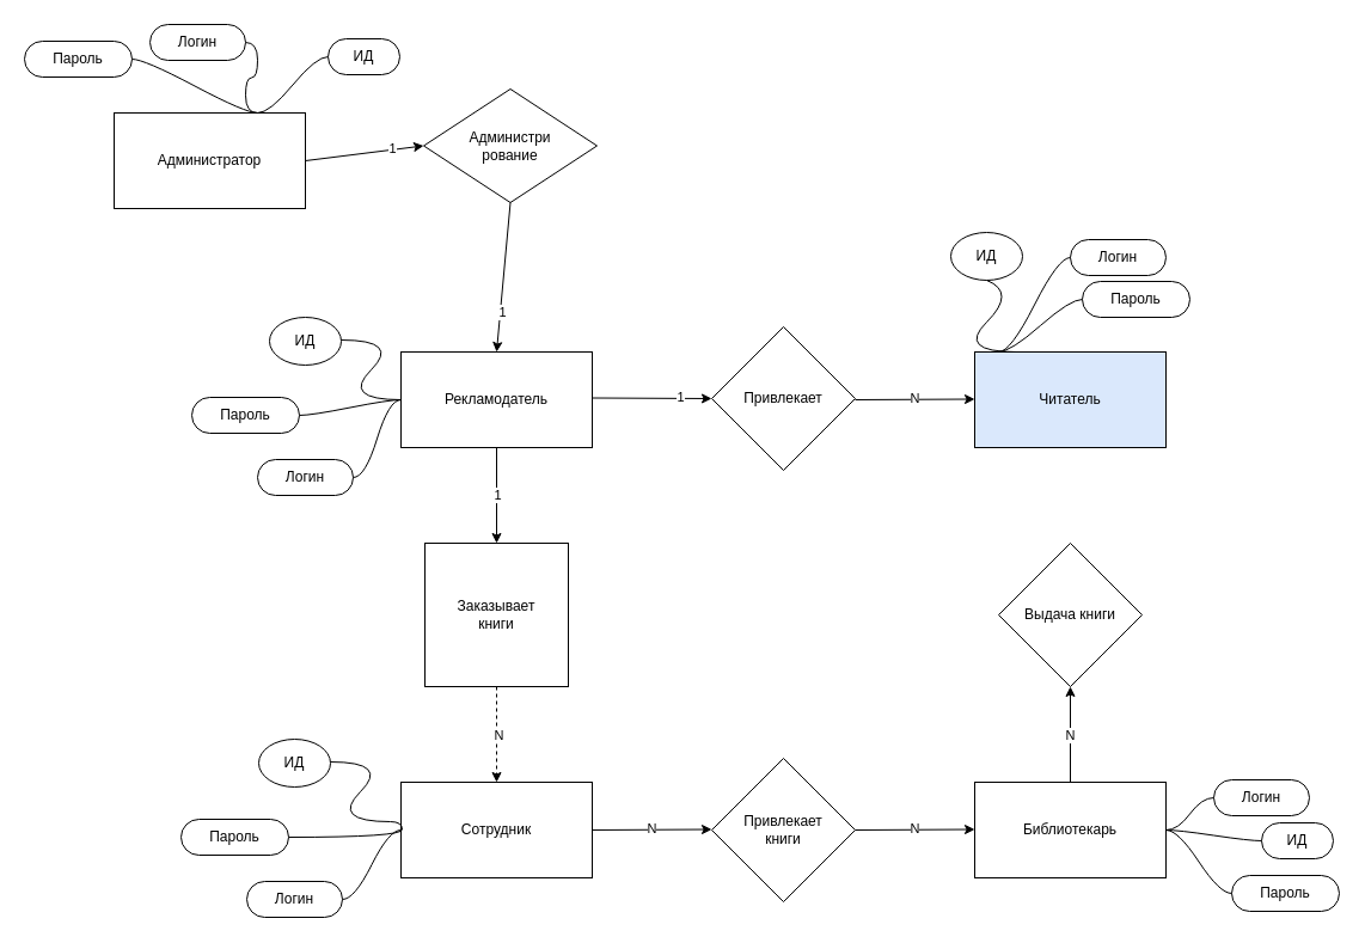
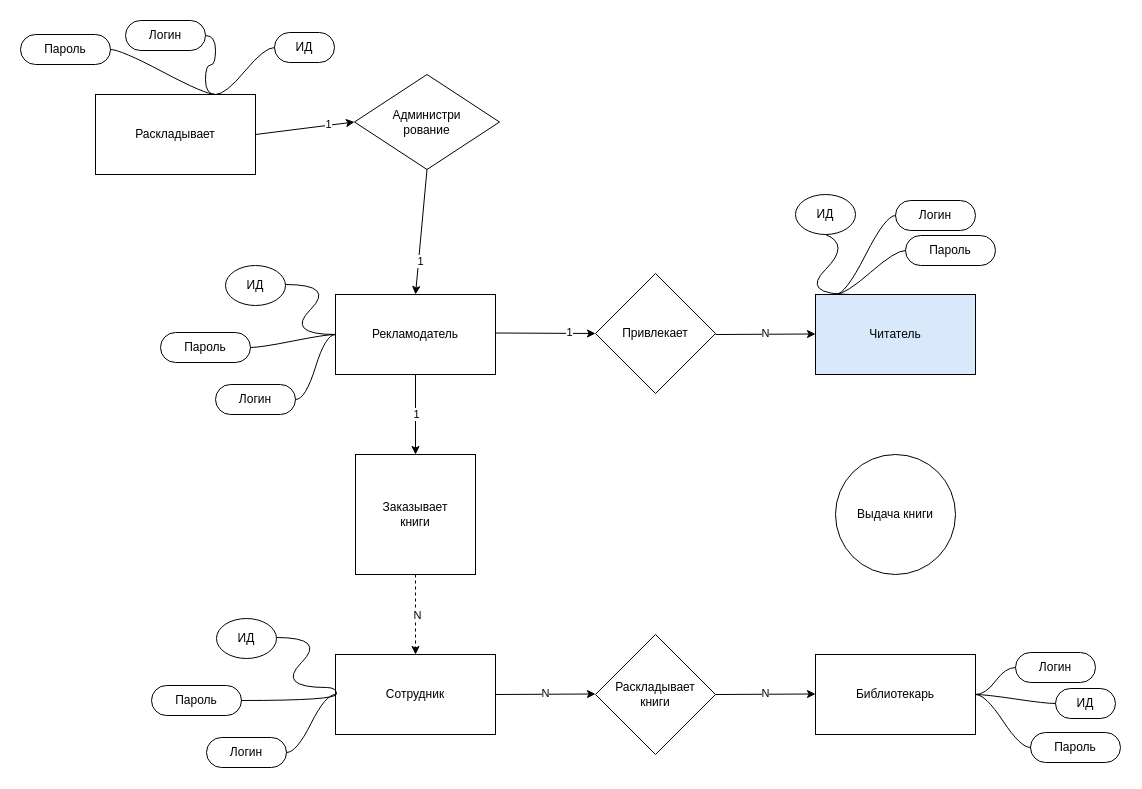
  <mxCell id="0" />
  <mxCell id="1" parent="0" />
- <mxCell id="2" value="Администратор" style="rounded=0;whiteSpace=wrap;html=1;" vertex="1" parent="1"><mxGeometry x="95" y="94" width="160" height="80" as="geometry" /></mxCell>
+ <mxCell id="2" value="Раскладывает" style="rounded=0;whiteSpace=wrap;html=1;" vertex="1" parent="1"><mxGeometry x="95" y="94" width="160" height="80" as="geometry" /></mxCell>
  <mxCell id="3" value="Рек&lt;span style=&quot;color: rgba(0, 0, 0, 0); font-family: monospace; font-size: 0px; text-align: start; text-wrap-mode: nowrap;&quot;&gt;%3CmxGraphModel%3E%3Croot%3E%3CmxCell%20id%3D%220%22%2F%3E%3CmxCell%20id%3D%221%22%20parent%3D%220%22%2F%3E%3CmxCell%20id%3D%222%22%20value%3D%22%D0%90%D0%B4%D0%BC%D0%B8%D0%BD%D0%B8%D1%81%D1%82%D1%80%D0%B0%D1%82%D0%BE%D1%80%22%20style%3D%22rounded%3D0%3BwhiteSpace%3Dwrap%3Bhtml%3D1%3B%22%20vertex%3D%221%22%20parent%3D%221%22%3E%3CmxGeometry%20x%3D%2280%22%20y%3D%22120%22%20width%3D%22160%22%20height%3D%2280%22%20as%3D%22geometry%22%2F%3E%3C%2FmxCell%3E%3C%2Froot%3E%3C%2FmxGraphModel%3E&lt;/span&gt;ламо&lt;span style=&quot;background-color: transparent; color: light-dark(rgb(0, 0, 0), rgb(255, 255, 255));&quot;&gt;датель&lt;/span&gt;" style="rounded=0;whiteSpace=wrap;html=1;" vertex="1" parent="1"><mxGeometry x="335" y="294" width="160" height="80" as="geometry" /></mxCell>
  <mxCell id="4" value="Читатель" style="rounded=0;whiteSpace=wrap;html=1;fillColor=#dae8fc;" vertex="1" parent="1"><mxGeometry x="815" y="294" width="160" height="80" as="geometry" /></mxCell>
  <mxCell id="5" value="Сотрудник" style="rounded=0;whiteSpace=wrap;html=1;" vertex="1" parent="1"><mxGeometry x="335" y="654" width="160" height="80" as="geometry" /></mxCell>
  <mxCell id="6" value="Библиотекарь" style="rounded=0;whiteSpace=wrap;html=1;" vertex="1" parent="1"><mxGeometry x="815" y="654" width="160" height="80" as="geometry" /></mxCell>
  <mxCell id="7" value="Администри&lt;div&gt;рование&lt;/div&gt;" style="rhombus;whiteSpace=wrap;html=1;" vertex="1" parent="1"><mxGeometry x="354" y="74" width="145" height="95" as="geometry" /></mxCell>
  <mxCell id="8" value="Привлекает" style="rhombus;whiteSpace=wrap;html=1;" vertex="1" parent="1"><mxGeometry x="595" y="273" width="120" height="120" as="geometry" /></mxCell>
  <mxCell id="9" value="Заказывает&lt;div&gt;книги&lt;/div&gt;" style="whiteSpace=wrap;html=1;rounded=0;" vertex="1" parent="1"><mxGeometry x="355" y="454" width="120" height="120" as="geometry" /></mxCell>
- <mxCell id="10" value="Привлекает&lt;div&gt;книги&lt;/div&gt;" style="rhombus;whiteSpace=wrap;html=1;" vertex="1" parent="1"><mxGeometry x="595" y="634" width="120" height="120" as="geometry" /></mxCell>
- <mxCell id="11" value="Выдача книги" style="rhombus;whiteSpace=wrap;html=1;" vertex="1" parent="1"><mxGeometry x="835" y="454" width="120" height="120" as="geometry" /></mxCell>
+ <mxCell id="10" value="Раскладывает&lt;div&gt;книги&lt;/div&gt;" style="rhombus;whiteSpace=wrap;html=1;" vertex="1" parent="1"><mxGeometry x="595" y="634" width="120" height="120" as="geometry" /></mxCell>
+ <mxCell id="11" value="Выдача книги" style="ellipse;whiteSpace=wrap;html=1;" vertex="1" parent="1"><mxGeometry x="835" y="454" width="120" height="120" as="geometry" /></mxCell>
  <mxCell id="12" value="" style="endArrow=classic;html=1;rounded=0;entryX=0;entryY=0.5;entryDx=0;entryDy=0;" edge="1" parent="1" target="7"><mxGeometry width="50" height="50" relative="1" as="geometry"><mxPoint x="255" y="134" as="sourcePoint" /><mxPoint x="305" y="84" as="targetPoint" /></mxGeometry></mxCell>
  <mxCell id="13" value="1" style="edgeLabel;html=1;align=center;verticalAlign=middle;resizable=0;points=[];" vertex="1" connectable="0" parent="12"><mxGeometry x="0.463" y="1" relative="1" as="geometry"><mxPoint as="offset" /></mxGeometry></mxCell>
  <mxCell id="14" value="" style="endArrow=classic;html=1;rounded=0;entryX=0.5;entryY=0;entryDx=0;entryDy=0;exitX=0.5;exitY=1;exitDx=0;exitDy=0;" edge="1" parent="1" source="7" target="3"><mxGeometry width="50" height="50" relative="1" as="geometry"><mxPoint x="265" y="207" as="sourcePoint" /><mxPoint x="363" y="207" as="targetPoint" /></mxGeometry></mxCell>
  <mxCell id="15" value="1" style="edgeLabel;html=1;align=center;verticalAlign=middle;resizable=0;points=[];" vertex="1" connectable="0" parent="14"><mxGeometry x="0.463" y="1" relative="1" as="geometry"><mxPoint as="offset" /></mxGeometry></mxCell>
  <mxCell id="16" value="" style="endArrow=classic;html=1;rounded=0;" edge="1" parent="1"><mxGeometry width="50" height="50" relative="1" as="geometry"><mxPoint x="495" y="332.5" as="sourcePoint" /><mxPoint x="595" y="333" as="targetPoint" /></mxGeometry></mxCell>
  <mxCell id="17" value="1" style="edgeLabel;html=1;align=center;verticalAlign=middle;resizable=0;points=[];" vertex="1" connectable="0" parent="16"><mxGeometry x="0.463" y="1" relative="1" as="geometry"><mxPoint as="offset" /></mxGeometry></mxCell>
  <mxCell id="18" value="" style="endArrow=classic;html=1;rounded=0;entryX=0;entryY=0.5;entryDx=0;entryDy=0;" edge="1" parent="1"><mxGeometry width="50" height="50" relative="1" as="geometry"><mxPoint x="715" y="334" as="sourcePoint" /><mxPoint x="815" y="333.5" as="targetPoint" /></mxGeometry></mxCell>
  <mxCell id="19" value="N" style="edgeLabel;html=1;align=center;verticalAlign=middle;resizable=0;points=[];" vertex="1" connectable="0" parent="18"><mxGeometry x="-0.007" y="1" relative="1" as="geometry"><mxPoint as="offset" /></mxGeometry></mxCell>
  <mxCell id="20" value="" style="endArrow=classic;html=1;rounded=0;exitX=0.5;exitY=1;exitDx=0;exitDy=0;" edge="1" parent="1" source="3" target="9"><mxGeometry width="50" height="50" relative="1" as="geometry"><mxPoint x="725" y="409" as="sourcePoint" /><mxPoint x="825" y="408.5" as="targetPoint" /></mxGeometry></mxCell>
  <mxCell id="21" value="1" style="edgeLabel;html=1;align=center;verticalAlign=middle;resizable=0;points=[];" vertex="1" connectable="0" parent="20"><mxGeometry x="-0.025" relative="1" as="geometry"><mxPoint as="offset" /></mxGeometry></mxCell>
  <mxCell id="22" value="" style="endArrow=classic;html=1;rounded=0;entryX=0.5;entryY=0;entryDx=0;entryDy=0;exitX=0.5;exitY=1;exitDx=0;exitDy=0;dashed=1;" edge="1" parent="1" source="9" target="5"><mxGeometry width="50" height="50" relative="1" as="geometry"><mxPoint x="429" y="584.5" as="sourcePoint" /><mxPoint x="529" y="584" as="targetPoint" /></mxGeometry></mxCell>
  <mxCell id="23" value="N" style="edgeLabel;html=1;align=center;verticalAlign=middle;resizable=0;points=[];" vertex="1" connectable="0" parent="22"><mxGeometry x="-0.007" y="1" relative="1" as="geometry"><mxPoint as="offset" /></mxGeometry></mxCell>
  <mxCell id="24" value="" style="endArrow=classic;html=1;rounded=0;entryX=0;entryY=0.5;entryDx=0;entryDy=0;" edge="1" parent="1"><mxGeometry width="50" height="50" relative="1" as="geometry"><mxPoint x="495" y="694" as="sourcePoint" /><mxPoint x="595" y="693.5" as="targetPoint" /></mxGeometry></mxCell>
  <mxCell id="25" value="N" style="edgeLabel;html=1;align=center;verticalAlign=middle;resizable=0;points=[];" vertex="1" connectable="0" parent="24"><mxGeometry x="-0.007" y="1" relative="1" as="geometry"><mxPoint as="offset" /></mxGeometry></mxCell>
  <mxCell id="26" value="" style="endArrow=classic;html=1;rounded=0;entryX=0;entryY=0.5;entryDx=0;entryDy=0;" edge="1" parent="1"><mxGeometry width="50" height="50" relative="1" as="geometry"><mxPoint x="715" y="694" as="sourcePoint" /><mxPoint x="815" y="693.5" as="targetPoint" /></mxGeometry></mxCell>
  <mxCell id="27" value="N" style="edgeLabel;html=1;align=center;verticalAlign=middle;resizable=0;points=[];" vertex="1" connectable="0" parent="26"><mxGeometry x="-0.007" y="1" relative="1" as="geometry"><mxPoint as="offset" /></mxGeometry></mxCell>
- <mxCell id="28" value="" style="endArrow=classic;html=1;rounded=0;entryX=0.5;entryY=1;entryDx=0;entryDy=0;exitX=0.5;exitY=0;exitDx=0;exitDy=0;" edge="1" parent="1" source="6" target="11"><mxGeometry width="50" height="50" relative="1" as="geometry"><mxPoint x="775" y="394" as="sourcePoint" /><mxPoint x="875" y="393.5" as="targetPoint" /></mxGeometry></mxCell>
- <mxCell id="29" value="N" style="edgeLabel;html=1;align=center;verticalAlign=middle;resizable=0;points=[];" vertex="1" connectable="0" parent="28"><mxGeometry x="-0.007" y="1" relative="1" as="geometry"><mxPoint as="offset" /></mxGeometry></mxCell>
  <mxCell id="30" value="ИД" style="ellipse;whiteSpace=wrap;html=1;" vertex="1" parent="1"><mxGeometry x="225" y="265" width="60" height="40" as="geometry" /></mxCell>
  <mxCell id="31" value="ИД" style="ellipse;whiteSpace=wrap;html=1;" vertex="1" parent="1"><mxGeometry x="795" y="194" width="60" height="40" as="geometry" /></mxCell>
  <mxCell id="32" value="ИД" style="whiteSpace=wrap;html=1;rounded=1;arcSize=50;align=center;verticalAlign=middle;strokeWidth=1;autosize=1;spacing=4;treeFolding=1;treeMoving=1;newEdgeStyle={&quot;edgeStyle&quot;:&quot;entityRelationEdgeStyle&quot;,&quot;startArrow&quot;:&quot;none&quot;,&quot;endArrow&quot;:&quot;none&quot;,&quot;segment&quot;:10,&quot;curved&quot;:1,&quot;sourcePerimeterSpacing&quot;:0,&quot;targetPerimeterSpacing&quot;:0};movable=1;resizable=1;rotatable=1;deletable=1;editable=1;locked=0;connectable=1;" vertex="1" parent="1"><mxGeometry x="274" y="32" width="60" height="30" as="geometry" /></mxCell>
  <mxCell id="33" value="" style="edgeStyle=entityRelationEdgeStyle;startArrow=none;endArrow=none;segment=10;curved=1;sourcePerimeterSpacing=0;targetPerimeterSpacing=0;rounded=0;exitX=0.75;exitY=0;exitDx=0;exitDy=0;" edge="1" target="32" parent="1" source="2"><mxGeometry relative="1" as="geometry"><mxPoint x="224" y="74" as="sourcePoint" /></mxGeometry></mxCell>
  <mxCell id="34" value="Логин" style="whiteSpace=wrap;html=1;rounded=1;arcSize=50;align=center;verticalAlign=middle;strokeWidth=1;autosize=1;spacing=4;treeFolding=1;treeMoving=1;newEdgeStyle={&quot;edgeStyle&quot;:&quot;entityRelationEdgeStyle&quot;,&quot;startArrow&quot;:&quot;none&quot;,&quot;endArrow&quot;:&quot;none&quot;,&quot;segment&quot;:10,&quot;curved&quot;:1,&quot;sourcePerimeterSpacing&quot;:0,&quot;targetPerimeterSpacing&quot;:0};" vertex="1" parent="1"><mxGeometry x="125" y="20" width="80" height="30" as="geometry" /></mxCell>
  <mxCell id="35" value="" style="edgeStyle=entityRelationEdgeStyle;startArrow=none;endArrow=none;segment=10;curved=1;sourcePerimeterSpacing=0;targetPerimeterSpacing=0;rounded=0;exitX=0.75;exitY=0;exitDx=0;exitDy=0;" edge="1" target="34" parent="1" source="2"><mxGeometry relative="1" as="geometry"><mxPoint x="85" y="62" as="sourcePoint" /></mxGeometry></mxCell>
  <mxCell id="36" value="Пароль" style="whiteSpace=wrap;html=1;rounded=1;arcSize=50;align=center;verticalAlign=middle;strokeWidth=1;autosize=1;spacing=4;treeFolding=1;treeMoving=1;newEdgeStyle={&quot;edgeStyle&quot;:&quot;entityRelationEdgeStyle&quot;,&quot;startArrow&quot;:&quot;none&quot;,&quot;endArrow&quot;:&quot;none&quot;,&quot;segment&quot;:10,&quot;curved&quot;:1,&quot;sourcePerimeterSpacing&quot;:0,&quot;targetPerimeterSpacing&quot;:0};" vertex="1" parent="1"><mxGeometry x="20" y="34" width="90" height="30" as="geometry" /></mxCell>
  <mxCell id="37" value="" style="edgeStyle=entityRelationEdgeStyle;startArrow=none;endArrow=none;segment=10;curved=1;sourcePerimeterSpacing=0;targetPerimeterSpacing=0;rounded=0;exitX=0.75;exitY=0;exitDx=0;exitDy=0;" edge="1" target="36" parent="1" source="2"><mxGeometry relative="1" as="geometry"><mxPoint x="-15" y="76" as="sourcePoint" /><Array as="points"><mxPoint x="155" y="84" /><mxPoint x="145" y="74" /></Array></mxGeometry></mxCell>
  <mxCell id="38" value="" style="curved=1;endArrow=none;html=1;rounded=0;startFill=0;" edge="1" parent="1"><mxGeometry width="50" height="50" relative="1" as="geometry"><mxPoint x="335" y="334" as="sourcePoint" /><mxPoint x="285" y="284" as="targetPoint" /><Array as="points"><mxPoint x="285" y="334" /><mxPoint x="335" y="284" /></Array></mxGeometry></mxCell>
  <mxCell id="39" value="" style="curved=1;endArrow=none;html=1;rounded=0;startFill=0;entryX=0.5;entryY=1;entryDx=0;entryDy=0;" edge="1" parent="1" target="31"><mxGeometry width="50" height="50" relative="1" as="geometry"><mxPoint x="850" y="294" as="sourcePoint" /><mxPoint x="800" y="244" as="targetPoint" /><Array as="points"><mxPoint x="800" y="294" /><mxPoint x="850" y="244" /></Array></mxGeometry></mxCell>
  <mxCell id="40" value="Логин" style="whiteSpace=wrap;html=1;rounded=1;arcSize=50;align=center;verticalAlign=middle;strokeWidth=1;autosize=1;spacing=4;treeFolding=1;treeMoving=1;newEdgeStyle={&quot;edgeStyle&quot;:&quot;entityRelationEdgeStyle&quot;,&quot;startArrow&quot;:&quot;none&quot;,&quot;endArrow&quot;:&quot;none&quot;,&quot;segment&quot;:10,&quot;curved&quot;:1,&quot;sourcePerimeterSpacing&quot;:0,&quot;targetPerimeterSpacing&quot;:0};" vertex="1" parent="1"><mxGeometry x="215" y="384" width="80" height="30" as="geometry" /></mxCell>
  <mxCell id="41" value="" style="edgeStyle=entityRelationEdgeStyle;startArrow=none;endArrow=none;segment=10;curved=1;sourcePerimeterSpacing=0;targetPerimeterSpacing=0;rounded=0;exitX=0;exitY=0.5;exitDx=0;exitDy=0;" edge="1" target="40" parent="1" source="3"><mxGeometry relative="1" as="geometry"><mxPoint x="344" y="294" as="sourcePoint" /><Array as="points"><mxPoint x="285" y="344" /></Array></mxGeometry></mxCell>
  <mxCell id="42" value="Пароль" style="whiteSpace=wrap;html=1;rounded=1;arcSize=50;align=center;verticalAlign=middle;strokeWidth=1;autosize=1;spacing=4;treeFolding=1;treeMoving=1;newEdgeStyle={&quot;edgeStyle&quot;:&quot;entityRelationEdgeStyle&quot;,&quot;startArrow&quot;:&quot;none&quot;,&quot;endArrow&quot;:&quot;none&quot;,&quot;segment&quot;:10,&quot;curved&quot;:1,&quot;sourcePerimeterSpacing&quot;:0,&quot;targetPerimeterSpacing&quot;:0};" vertex="1" parent="1"><mxGeometry x="160" y="332" width="90" height="30" as="geometry" /></mxCell>
  <mxCell id="43" value="" style="edgeStyle=entityRelationEdgeStyle;startArrow=none;endArrow=none;segment=10;curved=1;sourcePerimeterSpacing=0;targetPerimeterSpacing=0;rounded=0;exitX=0;exitY=0.5;exitDx=0;exitDy=0;" edge="1" target="42" parent="1" source="3"><mxGeometry relative="1" as="geometry"><mxPoint x="125" y="374" as="sourcePoint" /></mxGeometry></mxCell>
  <mxCell id="44" value="Логин" style="whiteSpace=wrap;html=1;rounded=1;arcSize=50;align=center;verticalAlign=middle;strokeWidth=1;autosize=1;spacing=4;treeFolding=1;treeMoving=1;newEdgeStyle={&quot;edgeStyle&quot;:&quot;entityRelationEdgeStyle&quot;,&quot;startArrow&quot;:&quot;none&quot;,&quot;endArrow&quot;:&quot;none&quot;,&quot;segment&quot;:10,&quot;curved&quot;:1,&quot;sourcePerimeterSpacing&quot;:0,&quot;targetPerimeterSpacing&quot;:0};" vertex="1" parent="1"><mxGeometry x="895" y="200" width="80" height="30" as="geometry" /></mxCell>
  <mxCell id="45" value="" style="edgeStyle=entityRelationEdgeStyle;startArrow=none;endArrow=none;segment=10;curved=1;sourcePerimeterSpacing=0;targetPerimeterSpacing=0;rounded=0;" edge="1" target="44" parent="1"><mxGeometry relative="1" as="geometry"><mxPoint x="835" y="294" as="sourcePoint" /></mxGeometry></mxCell>
  <mxCell id="46" value="Пароль" style="whiteSpace=wrap;html=1;rounded=1;arcSize=50;align=center;verticalAlign=middle;strokeWidth=1;autosize=1;spacing=4;treeFolding=1;treeMoving=1;newEdgeStyle={&quot;edgeStyle&quot;:&quot;entityRelationEdgeStyle&quot;,&quot;startArrow&quot;:&quot;none&quot;,&quot;endArrow&quot;:&quot;none&quot;,&quot;segment&quot;:10,&quot;curved&quot;:1,&quot;sourcePerimeterSpacing&quot;:0,&quot;targetPerimeterSpacing&quot;:0};" vertex="1" parent="1"><mxGeometry x="905" y="235" width="90" height="30" as="geometry" /></mxCell>
  <mxCell id="47" value="" style="edgeStyle=entityRelationEdgeStyle;startArrow=none;endArrow=none;segment=10;curved=1;sourcePerimeterSpacing=0;targetPerimeterSpacing=0;rounded=0;exitX=0.124;exitY=-0.001;exitDx=0;exitDy=0;exitPerimeter=0;" edge="1" target="46" parent="1" source="4"><mxGeometry relative="1" as="geometry"><mxPoint x="935" y="286" as="sourcePoint" /></mxGeometry></mxCell>
  <mxCell id="48" value="ИД" style="ellipse;whiteSpace=wrap;html=1;" vertex="1" parent="1"><mxGeometry x="216" y="618" width="60" height="40" as="geometry" /></mxCell>
  <mxCell id="49" value="" style="curved=1;endArrow=none;html=1;rounded=0;startFill=0;" edge="1" parent="1"><mxGeometry width="50" height="50" relative="1" as="geometry"><mxPoint x="326" y="687" as="sourcePoint" /><mxPoint x="276" y="637" as="targetPoint" /><Array as="points"><mxPoint x="276" y="687" /><mxPoint x="326" y="637" /></Array></mxGeometry></mxCell>
  <mxCell id="50" value="Логин" style="whiteSpace=wrap;html=1;rounded=1;arcSize=50;align=center;verticalAlign=middle;strokeWidth=1;autosize=1;spacing=4;treeFolding=1;treeMoving=1;newEdgeStyle={&quot;edgeStyle&quot;:&quot;entityRelationEdgeStyle&quot;,&quot;startArrow&quot;:&quot;none&quot;,&quot;endArrow&quot;:&quot;none&quot;,&quot;segment&quot;:10,&quot;curved&quot;:1,&quot;sourcePerimeterSpacing&quot;:0,&quot;targetPerimeterSpacing&quot;:0};" vertex="1" parent="1"><mxGeometry x="206" y="737" width="80" height="30" as="geometry" /></mxCell>
  <mxCell id="51" value="" style="edgeStyle=entityRelationEdgeStyle;startArrow=none;endArrow=none;segment=10;curved=1;sourcePerimeterSpacing=0;targetPerimeterSpacing=0;rounded=0;exitX=0;exitY=0.5;exitDx=0;exitDy=0;" edge="1" parent="1" target="50" source="5"><mxGeometry relative="1" as="geometry"><mxPoint x="335" y="704" as="sourcePoint" /><Array as="points"><mxPoint x="276" y="697" /><mxPoint x="305" y="734" /></Array></mxGeometry></mxCell>
  <mxCell id="52" value="Пароль" style="whiteSpace=wrap;html=1;rounded=1;arcSize=50;align=center;verticalAlign=middle;strokeWidth=1;autosize=1;spacing=4;treeFolding=1;treeMoving=1;newEdgeStyle={&quot;edgeStyle&quot;:&quot;entityRelationEdgeStyle&quot;,&quot;startArrow&quot;:&quot;none&quot;,&quot;endArrow&quot;:&quot;none&quot;,&quot;segment&quot;:10,&quot;curved&quot;:1,&quot;sourcePerimeterSpacing&quot;:0,&quot;targetPerimeterSpacing&quot;:0};" vertex="1" parent="1"><mxGeometry x="151" y="685" width="90" height="30" as="geometry" /></mxCell>
  <mxCell id="53" value="" style="edgeStyle=entityRelationEdgeStyle;startArrow=none;endArrow=none;segment=10;curved=1;sourcePerimeterSpacing=0;targetPerimeterSpacing=0;rounded=0;exitX=0;exitY=0.5;exitDx=0;exitDy=0;" edge="1" parent="1" target="52"><mxGeometry relative="1" as="geometry"><mxPoint x="326" y="687" as="sourcePoint" /></mxGeometry></mxCell>
  <mxCell id="54" value="Логин" style="whiteSpace=wrap;html=1;rounded=1;arcSize=50;align=center;verticalAlign=middle;strokeWidth=1;autosize=1;spacing=4;treeFolding=1;treeMoving=1;newEdgeStyle={&quot;edgeStyle&quot;:&quot;entityRelationEdgeStyle&quot;,&quot;startArrow&quot;:&quot;none&quot;,&quot;endArrow&quot;:&quot;none&quot;,&quot;segment&quot;:10,&quot;curved&quot;:1,&quot;sourcePerimeterSpacing&quot;:0,&quot;targetPerimeterSpacing&quot;:0};" vertex="1" parent="1"><mxGeometry x="1015" y="652" width="80" height="30" as="geometry" /></mxCell>
  <mxCell id="55" value="" style="edgeStyle=entityRelationEdgeStyle;startArrow=none;endArrow=none;segment=10;curved=1;sourcePerimeterSpacing=0;targetPerimeterSpacing=0;rounded=0;" edge="1" target="54" parent="1"><mxGeometry relative="1" as="geometry"><mxPoint x="975" y="694" as="sourcePoint" /></mxGeometry></mxCell>
  <mxCell id="56" value="ИД" style="whiteSpace=wrap;html=1;rounded=1;arcSize=50;align=center;verticalAlign=middle;strokeWidth=1;autosize=1;spacing=4;treeFolding=1;treeMoving=1;newEdgeStyle={&quot;edgeStyle&quot;:&quot;entityRelationEdgeStyle&quot;,&quot;startArrow&quot;:&quot;none&quot;,&quot;endArrow&quot;:&quot;none&quot;,&quot;segment&quot;:10,&quot;curved&quot;:1,&quot;sourcePerimeterSpacing&quot;:0,&quot;targetPerimeterSpacing&quot;:0};" vertex="1" parent="1"><mxGeometry x="1055" y="688" width="60" height="30" as="geometry" /></mxCell>
  <mxCell id="57" value="" style="edgeStyle=entityRelationEdgeStyle;startArrow=none;endArrow=none;segment=10;curved=1;sourcePerimeterSpacing=0;targetPerimeterSpacing=0;rounded=0;exitX=1;exitY=0.5;exitDx=0;exitDy=0;" edge="1" target="56" parent="1" source="6"><mxGeometry relative="1" as="geometry"><mxPoint x="1005" y="730" as="sourcePoint" /></mxGeometry></mxCell>
  <mxCell id="58" value="Пароль" style="whiteSpace=wrap;html=1;rounded=1;arcSize=50;align=center;verticalAlign=middle;strokeWidth=1;autosize=1;spacing=4;treeFolding=1;treeMoving=1;newEdgeStyle={&quot;edgeStyle&quot;:&quot;entityRelationEdgeStyle&quot;,&quot;startArrow&quot;:&quot;none&quot;,&quot;endArrow&quot;:&quot;none&quot;,&quot;segment&quot;:10,&quot;curved&quot;:1,&quot;sourcePerimeterSpacing&quot;:0,&quot;targetPerimeterSpacing&quot;:0};" vertex="1" parent="1"><mxGeometry x="1030" y="732" width="90" height="30" as="geometry" /></mxCell>
  <mxCell id="59" value="" style="edgeStyle=entityRelationEdgeStyle;startArrow=none;endArrow=none;segment=10;curved=1;sourcePerimeterSpacing=0;targetPerimeterSpacing=0;rounded=0;" edge="1" target="58" parent="1"><mxGeometry relative="1" as="geometry"><mxPoint x="975" y="694" as="sourcePoint" /></mxGeometry></mxCell>
